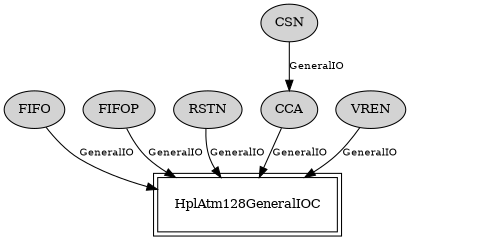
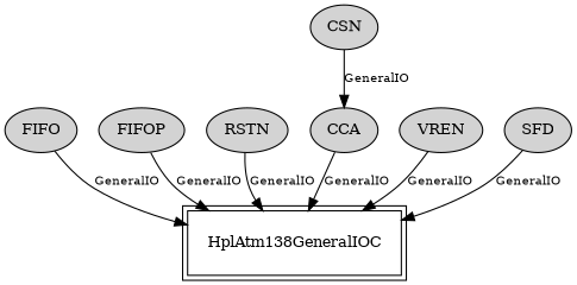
  digraph {
    node [fontsize=12 shape=ellipse style=filled]
    edge [fontsize=10]
    n1 [label=FIFO]
-   HplAtm128GeneralIOC [peripheries=2 shape=box style=""]
+   HplAtm128GeneralIOC [peripheries=2 shape=box label=HplAtm138GeneralIOC style=""]
    n3 [label=FIFOP]
    n4 [label=RSTN]
    n5 [label=CSN]
    n6 [label=CCA]
    n7 [label=VREN]
+   n8 [label=SFD]
    n1 -> HplAtm128GeneralIOC [label=GeneralIO]
    n3 -> HplAtm128GeneralIOC [label=GeneralIO]
    n4 -> HplAtm128GeneralIOC [label=GeneralIO]
    n5 -> n6 [label=GeneralIO]
    n6 -> HplAtm128GeneralIOC [label=GeneralIO]
    n7 -> HplAtm128GeneralIOC [label=GeneralIO]
+   n8 -> HplAtm128GeneralIOC [label=GeneralIO]
  }
